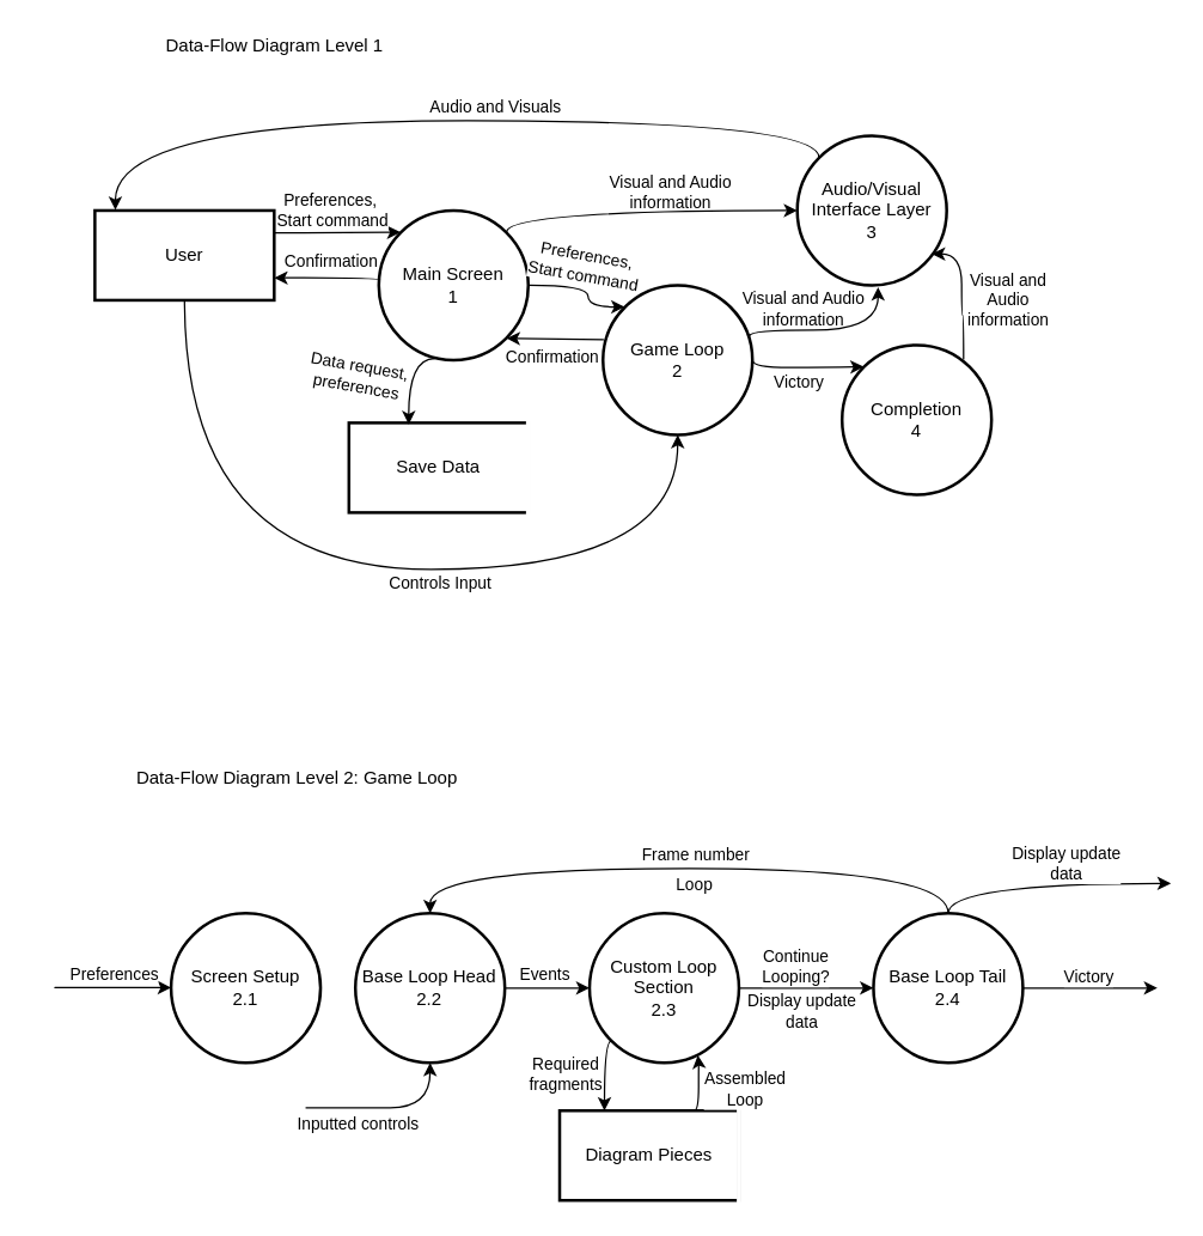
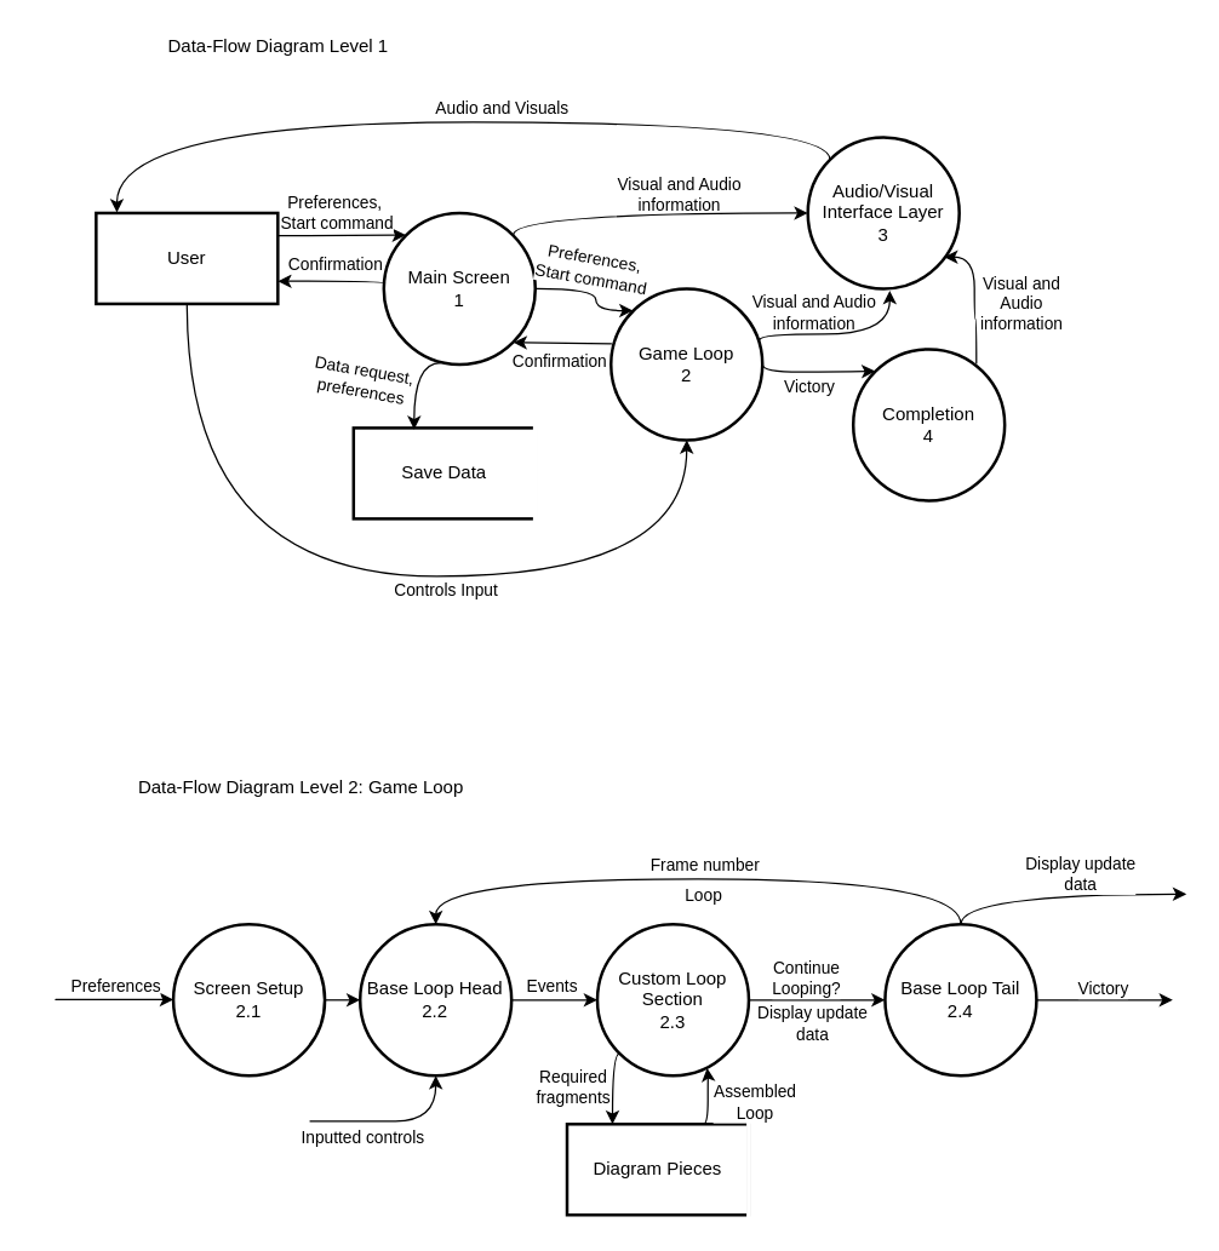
  <mxCell id="0" />
  <mxCell id="1" parent="0" />
  <mxCell id="2" value="Main Screen&lt;br&gt;1" style="strokeWidth=2;html=1;shape=mxgraph.flowchart.start_2;whiteSpace=wrap;" parent="1" vertex="1"><mxGeometry x="253" y="140" width="100" height="100" as="geometry" /></mxCell>
  <mxCell id="3" value="User" style="rounded=0;whiteSpace=wrap;html=1;strokeWidth=2;" parent="1" vertex="1"><mxGeometry x="63" y="140" width="120" height="60" as="geometry" /></mxCell>
  <mxCell id="4" value="Game Loop&lt;br&gt;2" style="strokeWidth=2;html=1;shape=mxgraph.flowchart.start_2;whiteSpace=wrap;" parent="1" vertex="1"><mxGeometry x="403" y="190" width="100" height="100" as="geometry" /></mxCell>
  <mxCell id="5" value="Audio/Visual Interface Layer&lt;br&gt;3" style="strokeWidth=2;html=1;shape=mxgraph.flowchart.start_2;whiteSpace=wrap;" parent="1" vertex="1"><mxGeometry x="533" y="90" width="100" height="100" as="geometry" /></mxCell>
  <mxCell id="6" value="" style="group" parent="1" vertex="1" connectable="0"><mxGeometry x="233" y="280" width="120" height="64" as="geometry" /></mxCell>
  <mxCell id="7" value="Save Data" style="rounded=0;whiteSpace=wrap;html=1;strokeWidth=2;" parent="6" vertex="1"><mxGeometry y="2" width="120" height="60" as="geometry" /></mxCell>
  <mxCell id="8" value="" style="endArrow=none;html=1;strokeWidth=3;strokeColor=#FFFFFF;endSize=7;startSize=10;rounded=0;jumpSize=3;" parent="6" edge="1"><mxGeometry width="50" height="50" relative="1" as="geometry"><mxPoint x="120" y="64" as="sourcePoint" /><mxPoint x="120" as="targetPoint" /></mxGeometry></mxCell>
  <mxCell id="9" value="" style="curved=1;endArrow=classic;html=1;fontSize=6;edgeStyle=orthogonalEdgeStyle;rounded=0;exitX=0.375;exitY=0.989;exitDx=0;exitDy=0;exitPerimeter=0;" parent="1" source="2" edge="1"><mxGeometry width="50" height="50" relative="1" as="geometry"><mxPoint x="573" y="340" as="sourcePoint" /><mxPoint x="273" y="283" as="targetPoint" /><Array as="points"><mxPoint x="273" y="239" /><mxPoint x="273" y="283" /></Array></mxGeometry></mxCell>
  <mxCell id="10" value="Data request, &lt;br&gt;preferences" style="edgeLabel;html=1;align=center;verticalAlign=middle;resizable=0;points=[];rotation=10;" parent="9" vertex="1" connectable="0"><mxGeometry x="0.407" y="4" relative="1" as="geometry"><mxPoint x="-38" y="-14" as="offset" /></mxGeometry></mxCell>
  <mxCell id="11" value="" style="curved=1;endArrow=classic;html=1;fontSize=6;edgeStyle=orthogonalEdgeStyle;rounded=0;exitX=1;exitY=0.25;exitDx=0;exitDy=0;entryX=0.145;entryY=0.145;entryDx=0;entryDy=0;entryPerimeter=0;" parent="1" source="3" target="2" edge="1"><mxGeometry width="50" height="50" relative="1" as="geometry"><mxPoint x="213" y="150" as="sourcePoint" /><mxPoint x="253" y="140" as="targetPoint" /><Array as="points"><mxPoint x="203" y="155" /><mxPoint x="267" y="155" /></Array></mxGeometry></mxCell>
  <mxCell id="12" value="Preferences,&amp;nbsp;&lt;br&gt;Start command" style="edgeLabel;html=1;align=center;verticalAlign=middle;resizable=0;points=[];" parent="11" vertex="1" connectable="0"><mxGeometry x="-0.098" y="-3" relative="1" as="geometry"><mxPoint y="-18" as="offset" /></mxGeometry></mxCell>
  <mxCell id="13" value="" style="curved=1;endArrow=classic;html=1;fontSize=6;edgeStyle=orthogonalEdgeStyle;rounded=0;exitX=0.007;exitY=0.465;exitDx=0;exitDy=0;exitPerimeter=0;entryX=1;entryY=0.75;entryDx=0;entryDy=0;" parent="1" source="2" target="3" edge="1"><mxGeometry width="50" height="50" relative="1" as="geometry"><mxPoint x="293" y="200" as="sourcePoint" /><mxPoint x="333" y="190" as="targetPoint" /><Array as="points"><mxPoint x="254" y="185" /></Array></mxGeometry></mxCell>
  <mxCell id="14" value="Confirmation" style="edgeLabel;html=1;align=center;verticalAlign=middle;resizable=0;points=[];" parent="13" vertex="1" connectable="0"><mxGeometry x="-0.089" relative="1" as="geometry"><mxPoint x="-2" y="-12" as="offset" /></mxGeometry></mxCell>
  <mxCell id="15" value="" style="curved=1;endArrow=classic;html=1;fontSize=6;edgeStyle=orthogonalEdgeStyle;rounded=0;exitX=1;exitY=0.5;exitDx=0;exitDy=0;exitPerimeter=0;entryX=0.145;entryY=0.145;entryDx=0;entryDy=0;entryPerimeter=0;" parent="1" source="2" target="4" edge="1"><mxGeometry width="50" height="50" relative="1" as="geometry"><mxPoint x="293" y="220" as="sourcePoint" /><mxPoint x="333" y="210" as="targetPoint" /><Array as="points"><mxPoint x="393" y="190" /><mxPoint x="393" y="205" /></Array></mxGeometry></mxCell>
  <mxCell id="16" value="Preferences, &lt;br&gt;Start command" style="edgeLabel;html=1;align=center;verticalAlign=middle;resizable=0;points=[];rotation=10;" parent="15" vertex="1" connectable="0"><mxGeometry x="-0.102" y="-4" relative="1" as="geometry"><mxPoint x="3" y="-18" as="offset" /></mxGeometry></mxCell>
  <mxCell id="17" value="" style="curved=1;endArrow=classic;html=1;fontSize=6;edgeStyle=orthogonalEdgeStyle;rounded=0;exitX=0.005;exitY=0.364;exitDx=0;exitDy=0;exitPerimeter=0;entryX=0.855;entryY=0.855;entryDx=0;entryDy=0;entryPerimeter=0;" parent="1" source="4" target="2" edge="1"><mxGeometry width="50" height="50" relative="1" as="geometry"><mxPoint x="323" y="220" as="sourcePoint" /><mxPoint x="363" y="210" as="targetPoint" /><Array as="points"><mxPoint x="394" y="226" /><mxPoint x="339" y="226" /></Array></mxGeometry></mxCell>
  <mxCell id="18" value="Confirmation" style="edgeLabel;html=1;align=center;verticalAlign=middle;resizable=0;points=[];" parent="17" vertex="1" connectable="0"><mxGeometry x="0.225" relative="1" as="geometry"><mxPoint x="5" y="12" as="offset" /></mxGeometry></mxCell>
  <mxCell id="19" value="Base Loop Head&lt;br&gt;2.2" style="strokeWidth=2;html=1;shape=mxgraph.flowchart.start_2;whiteSpace=wrap;" parent="1" vertex="1"><mxGeometry x="237.33" y="610" width="100" height="100" as="geometry" /></mxCell>
  <mxCell id="20" value="" style="curved=1;endArrow=classic;html=1;fontSize=6;edgeStyle=orthogonalEdgeStyle;rounded=0;" parent="1" edge="1"><mxGeometry width="50" height="50" relative="1" as="geometry"><mxPoint x="40" y="659.67" as="sourcePoint" /><mxPoint x="114" y="659.67" as="targetPoint" /><Array as="points"><mxPoint x="20" y="659.67" /><mxPoint x="20" y="659.67" /></Array></mxGeometry></mxCell>
  <mxCell id="21" value="Preferences" style="edgeLabel;html=1;align=center;verticalAlign=middle;resizable=0;points=[];" parent="20" vertex="1" connectable="0"><mxGeometry x="0.184" y="3" relative="1" as="geometry"><mxPoint x="9" y="-6" as="offset" /></mxGeometry></mxCell>
  <mxCell id="22" value="" style="curved=1;endArrow=classic;html=1;fontSize=6;edgeStyle=orthogonalEdgeStyle;rounded=0;exitX=0.981;exitY=0.338;exitDx=0;exitDy=0;exitPerimeter=0;entryX=0.541;entryY=1.013;entryDx=0;entryDy=0;entryPerimeter=0;" parent="1" source="4" target="5" edge="1"><mxGeometry width="50" height="50" relative="1" as="geometry"><mxPoint x="543" y="230" as="sourcePoint" /><mxPoint x="583" y="220" as="targetPoint" /><Array as="points"><mxPoint x="501" y="220" /><mxPoint x="587" y="220" /></Array></mxGeometry></mxCell>
  <mxCell id="23" value="Visual and Audio&lt;br&gt;information" style="edgeLabel;html=1;align=center;verticalAlign=middle;resizable=0;points=[];labelBackgroundColor=none;" parent="22" vertex="1" connectable="0"><mxGeometry x="-0.289" y="-1" relative="1" as="geometry"><mxPoint x="-3" y="-16" as="offset" /></mxGeometry></mxCell>
  <mxCell id="24" value="" style="curved=1;endArrow=classic;html=1;fontSize=6;edgeStyle=orthogonalEdgeStyle;rounded=0;exitX=0.145;exitY=0.145;exitDx=0;exitDy=0;exitPerimeter=0;entryX=0.114;entryY=-0.007;entryDx=0;entryDy=0;entryPerimeter=0;" parent="1" source="5" target="3" edge="1"><mxGeometry width="50" height="50" relative="1" as="geometry"><mxPoint x="443" y="150" as="sourcePoint" /><mxPoint x="193" y="105" as="targetPoint" /><Array as="points"><mxPoint x="547" y="80" /><mxPoint x="77" y="80" /></Array></mxGeometry></mxCell>
  <mxCell id="25" value="Audio and Visuals" style="edgeLabel;html=1;align=center;verticalAlign=middle;resizable=0;points=[];" parent="24" vertex="1" connectable="0"><mxGeometry x="-0.128" y="-1" relative="1" as="geometry"><mxPoint y="-9" as="offset" /></mxGeometry></mxCell>
  <mxCell id="26" value="Screen Setup&lt;br&gt;2.1" style="strokeWidth=2;html=1;shape=mxgraph.flowchart.start_2;whiteSpace=wrap;labelBackgroundColor=none;" parent="1" vertex="1"><mxGeometry x="114" y="610" width="100" height="100" as="geometry" /></mxCell>
+ <mxCell id="27" value="" style="curved=1;endArrow=classic;html=1;fontSize=6;edgeStyle=orthogonalEdgeStyle;rounded=0;exitX=1;exitY=0.5;exitDx=0;exitDy=0;exitPerimeter=0;" parent="1" source="26" target="19" edge="1"><mxGeometry width="50" height="50" relative="1" as="geometry"><mxPoint x="327.33" y="560" as="sourcePoint" /><mxPoint x="367.33" y="550" as="targetPoint" /><Array as="points"><mxPoint x="257.33" y="660" /><mxPoint x="257.33" y="660" /></Array></mxGeometry></mxCell>
  <mxCell id="28" value="Base Loop Tail&lt;br&gt;2.4" style="strokeWidth=2;html=1;shape=mxgraph.flowchart.start_2;whiteSpace=wrap;labelBackgroundColor=none;" parent="1" vertex="1"><mxGeometry x="584" y="610" width="100" height="100" as="geometry" /></mxCell>
  <mxCell id="29" value="Custom Loop Section&lt;br&gt;2.3" style="strokeWidth=2;html=1;shape=mxgraph.flowchart.start_2;whiteSpace=wrap;labelBackgroundColor=none;" parent="1" vertex="1"><mxGeometry x="394" y="610" width="100" height="100" as="geometry" /></mxCell>
  <mxCell id="30" value="" style="curved=1;endArrow=classic;html=1;fontSize=6;edgeStyle=orthogonalEdgeStyle;rounded=0;exitX=0.5;exitY=0;exitDx=0;exitDy=0;exitPerimeter=0;entryX=0.5;entryY=0;entryDx=0;entryDy=0;entryPerimeter=0;" parent="1" source="28" target="19" edge="1"><mxGeometry width="50" height="50" relative="1" as="geometry"><mxPoint x="434" y="570" as="sourcePoint" /><mxPoint x="474" y="560" as="targetPoint" /><Array as="points"><mxPoint x="634" y="580" /><mxPoint x="287" y="580" /></Array></mxGeometry></mxCell>
  <mxCell id="31" value="Loop" style="edgeLabel;html=1;align=center;verticalAlign=middle;resizable=0;points=[];" parent="30" vertex="1" connectable="0"><mxGeometry x="0.13" y="-1" relative="1" as="geometry"><mxPoint x="29" y="11" as="offset" /></mxGeometry></mxCell>
  <mxCell id="32" value="Frame number" style="edgeLabel;html=1;align=center;verticalAlign=middle;resizable=0;points=[];" parent="30" vertex="1" connectable="0"><mxGeometry x="0.11" y="-1" relative="1" as="geometry"><mxPoint x="26" y="-9" as="offset" /></mxGeometry></mxCell>
  <mxCell id="33" value="" style="curved=1;endArrow=classic;html=1;fontSize=6;edgeStyle=orthogonalEdgeStyle;rounded=0;exitX=1;exitY=0.5;exitDx=0;exitDy=0;exitPerimeter=0;" parent="1" source="28" edge="1"><mxGeometry width="50" height="50" relative="1" as="geometry"><mxPoint x="734" y="630" as="sourcePoint" /><mxPoint x="774" y="660" as="targetPoint" /><Array as="points"><mxPoint x="724" y="660" /></Array></mxGeometry></mxCell>
  <mxCell id="34" value="Victory" style="edgeLabel;html=1;align=center;verticalAlign=middle;resizable=0;points=[];" parent="33" vertex="1" connectable="0"><mxGeometry x="-0.226" relative="1" as="geometry"><mxPoint x="8" y="-8" as="offset" /></mxGeometry></mxCell>
  <mxCell id="35" value="" style="curved=1;endArrow=classic;html=1;fontSize=6;edgeStyle=orthogonalEdgeStyle;rounded=0;exitX=1;exitY=0.5;exitDx=0;exitDy=0;exitPerimeter=0;entryX=0;entryY=0.5;entryDx=0;entryDy=0;entryPerimeter=0;" parent="1" source="19" target="29" edge="1"><mxGeometry width="50" height="50" relative="1" as="geometry"><mxPoint x="464" y="570" as="sourcePoint" /><mxPoint x="504" y="560" as="targetPoint" /><Array as="points"><mxPoint x="364" y="660" /><mxPoint x="364" y="660" /></Array></mxGeometry></mxCell>
  <mxCell id="36" value="Events" style="edgeLabel;html=1;align=center;verticalAlign=middle;resizable=0;points=[];" parent="35" vertex="1" connectable="0"><mxGeometry x="-0.353" relative="1" as="geometry"><mxPoint x="8" y="-10" as="offset" /></mxGeometry></mxCell>
  <mxCell id="37" value="" style="curved=1;endArrow=classic;html=1;fontSize=6;edgeStyle=orthogonalEdgeStyle;rounded=0;exitX=1;exitY=0.5;exitDx=0;exitDy=0;exitPerimeter=0;entryX=0;entryY=0.5;entryDx=0;entryDy=0;entryPerimeter=0;" parent="1" source="29" target="28" edge="1"><mxGeometry width="50" height="50" relative="1" as="geometry"><mxPoint x="474" y="640" as="sourcePoint" /><mxPoint x="514" y="630" as="targetPoint" /><Array as="points"><mxPoint x="554" y="660" /><mxPoint x="554" y="660" /></Array></mxGeometry></mxCell>
  <mxCell id="38" value="Continue &lt;br&gt;Looping?" style="edgeLabel;html=1;align=center;verticalAlign=middle;resizable=0;points=[];" parent="37" vertex="1" connectable="0"><mxGeometry x="-0.282" relative="1" as="geometry"><mxPoint x="5" y="-15" as="offset" /></mxGeometry></mxCell>
  <mxCell id="39" value="Display update&lt;br&gt;data" style="edgeLabel;html=1;align=center;verticalAlign=middle;resizable=0;points=[];" parent="37" vertex="1" connectable="0"><mxGeometry x="-0.246" relative="1" as="geometry"><mxPoint x="7" y="15" as="offset" /></mxGeometry></mxCell>
  <mxCell id="40" value="" style="curved=1;endArrow=classic;html=1;fontSize=6;edgeStyle=orthogonalEdgeStyle;rounded=0;entryX=0.5;entryY=1;entryDx=0;entryDy=0;entryPerimeter=0;" parent="1" target="19" edge="1"><mxGeometry width="50" height="50" relative="1" as="geometry"><mxPoint x="204" y="740" as="sourcePoint" /><mxPoint x="254" y="740" as="targetPoint" /><Array as="points"><mxPoint x="234" y="740" /><mxPoint x="287" y="740" /></Array></mxGeometry></mxCell>
  <mxCell id="41" value="Inputted controls" style="edgeLabel;html=1;align=center;verticalAlign=middle;resizable=0;points=[];" parent="40" vertex="1" connectable="0"><mxGeometry x="-0.898" relative="1" as="geometry"><mxPoint x="28" y="10" as="offset" /></mxGeometry></mxCell>
  <mxCell id="42" value="" style="group;labelBackgroundColor=none;" parent="1" vertex="1" connectable="0"><mxGeometry x="374" y="740" width="120" height="64" as="geometry" /></mxCell>
  <mxCell id="43" value="Diagram Pieces" style="rounded=0;whiteSpace=wrap;html=1;strokeWidth=2;labelBackgroundColor=none;" parent="42" vertex="1"><mxGeometry y="2" width="120" height="60" as="geometry" /></mxCell>
  <mxCell id="44" value="" style="endArrow=none;html=1;strokeWidth=3;strokeColor=#FFFFFF;endSize=7;startSize=10;rounded=0;jumpSize=3;" parent="42" edge="1"><mxGeometry width="50" height="50" relative="1" as="geometry"><mxPoint x="120" y="64" as="sourcePoint" /><mxPoint x="120" as="targetPoint" /></mxGeometry></mxCell>
  <mxCell id="45" value="" style="curved=1;endArrow=classic;html=1;fontSize=6;edgeStyle=orthogonalEdgeStyle;rounded=0;exitX=0.145;exitY=0.855;exitDx=0;exitDy=0;exitPerimeter=0;entryX=0.25;entryY=0;entryDx=0;entryDy=0;" parent="1" source="29" target="43" edge="1"><mxGeometry width="50" height="50" relative="1" as="geometry"><mxPoint x="334" y="730" as="sourcePoint" /><mxPoint x="374" y="720" as="targetPoint" /><Array as="points"><mxPoint x="404" y="695" /></Array></mxGeometry></mxCell>
  <mxCell id="46" value="Required&lt;br&gt;fragments" style="edgeLabel;html=1;align=center;verticalAlign=middle;resizable=0;points=[];" parent="45" vertex="1" connectable="0"><mxGeometry x="-0.156" y="1" relative="1" as="geometry"><mxPoint x="-28" y="4" as="offset" /></mxGeometry></mxCell>
  <mxCell id="47" value="" style="curved=1;endArrow=classic;html=1;fontSize=6;edgeStyle=orthogonalEdgeStyle;rounded=0;exitX=0.75;exitY=0;exitDx=0;exitDy=0;entryX=0.725;entryY=0.949;entryDx=0;entryDy=0;entryPerimeter=0;" parent="1" source="43" target="29" edge="1"><mxGeometry width="50" height="50" relative="1" as="geometry"><mxPoint x="334" y="720" as="sourcePoint" /><mxPoint x="374" y="710" as="targetPoint" /><Array as="points"><mxPoint x="467" y="742" /><mxPoint x="467" y="710" /><mxPoint x="467" y="710" /></Array></mxGeometry></mxCell>
  <mxCell id="48" value="Assembled&lt;br&gt;Loop" style="edgeLabel;html=1;align=center;verticalAlign=middle;resizable=0;points=[];" parent="47" vertex="1" connectable="0"><mxGeometry x="0.231" y="-1" relative="1" as="geometry"><mxPoint x="29" y="7" as="offset" /></mxGeometry></mxCell>
  <mxCell id="49" value="Completion&lt;br&gt;4" style="strokeWidth=2;html=1;shape=mxgraph.flowchart.start_2;whiteSpace=wrap;labelBackgroundColor=none;" parent="1" vertex="1"><mxGeometry x="563" y="230" width="100" height="100" as="geometry" /></mxCell>
  <mxCell id="50" value="" style="curved=1;endArrow=classic;html=1;fontSize=6;edgeStyle=orthogonalEdgeStyle;rounded=0;entryX=0.145;entryY=0.145;entryDx=0;entryDy=0;entryPerimeter=0;exitX=1;exitY=0.5;exitDx=0;exitDy=0;exitPerimeter=0;" parent="1" source="4" target="49" edge="1"><mxGeometry width="50" height="50" relative="1" as="geometry"><mxPoint x="663" y="230" as="sourcePoint" /><mxPoint x="403" y="240" as="targetPoint" /><Array as="points"><mxPoint x="503" y="245" /><mxPoint x="553" y="245" /></Array></mxGeometry></mxCell>
  <mxCell id="51" value="Victory" style="edgeLabel;html=1;align=center;verticalAlign=middle;resizable=0;points=[];" parent="50" vertex="1" connectable="0"><mxGeometry x="-0.035" y="-1" relative="1" as="geometry"><mxPoint x="-3" y="8" as="offset" /></mxGeometry></mxCell>
  <mxCell id="52" value="" style="curved=1;endArrow=classic;html=1;fontSize=6;edgeStyle=orthogonalEdgeStyle;rounded=0;exitX=0.813;exitY=0.097;exitDx=0;exitDy=0;exitPerimeter=0;" parent="1" source="49" edge="1"><mxGeometry width="50" height="50" relative="1" as="geometry"><mxPoint x="363" y="250" as="sourcePoint" /><mxPoint x="623" y="169" as="targetPoint" /><Array as="points"><mxPoint x="644" y="210" /><mxPoint x="643" y="210" /><mxPoint x="643" y="169" /></Array></mxGeometry></mxCell>
  <mxCell id="53" value="Visual and &lt;br&gt;Audio&lt;br&gt;information" style="edgeLabel;html=1;align=center;verticalAlign=middle;resizable=0;points=[];labelBackgroundColor=none;" parent="1" vertex="1" connectable="0"><mxGeometry x="673.003" y="199.997" as="geometry" /></mxCell>
  <mxCell id="54" value="" style="curved=1;endArrow=classic;html=1;fontSize=6;edgeStyle=orthogonalEdgeStyle;rounded=0;exitX=0.5;exitY=1;exitDx=0;exitDy=0;" parent="1" source="3" edge="1"><mxGeometry width="50" height="50" relative="1" as="geometry"><mxPoint x="123" y="140" as="sourcePoint" /><mxPoint x="453" y="290" as="targetPoint" /><Array as="points"><mxPoint x="123" y="380" /><mxPoint x="453" y="380" /></Array></mxGeometry></mxCell>
  <mxCell id="55" value="Controls Input" style="edgeLabel;html=1;align=center;verticalAlign=middle;resizable=0;points=[];rotation=0;labelBackgroundColor=none;" parent="54" vertex="1" connectable="0"><mxGeometry x="-0.071" y="1" relative="1" as="geometry"><mxPoint x="71" y="9" as="offset" /></mxGeometry></mxCell>
  <mxCell id="56" value="" style="curved=1;endArrow=classic;html=1;fontSize=6;edgeStyle=orthogonalEdgeStyle;rounded=0;exitX=0.855;exitY=0.145;exitDx=0;exitDy=0;exitPerimeter=0;entryX=0;entryY=0.5;entryDx=0;entryDy=0;entryPerimeter=0;" parent="1" source="2" target="5" edge="1"><mxGeometry width="50" height="50" relative="1" as="geometry"><mxPoint x="393" y="210" as="sourcePoint" /><mxPoint x="433" y="200" as="targetPoint" /><Array as="points"><mxPoint x="338" y="140" /></Array></mxGeometry></mxCell>
  <mxCell id="57" value="Visual and Audio&lt;br&gt;information" style="edgeLabel;html=1;align=center;verticalAlign=middle;resizable=0;points=[];labelBackgroundColor=none;" parent="1" vertex="1" connectable="0"><mxGeometry x="447" y="127.997" as="geometry" /></mxCell>
  <mxCell id="58" value="Data-Flow Diagram Level 1" style="text;html=1;align=center;verticalAlign=middle;resizable=0;points=[];autosize=1;strokeColor=none;fillColor=none;" parent="1" vertex="1"><mxGeometry x="103" y="20" width="160" height="20" as="geometry" /></mxCell>
  <mxCell id="59" value="Data-Flow Diagram Level 2: Game Loop" style="text;html=1;align=center;verticalAlign=middle;resizable=0;points=[];autosize=1;strokeColor=none;fillColor=none;" parent="1" vertex="1"><mxGeometry x="83" y="510" width="230" height="20" as="geometry" /></mxCell>
  <mxCell id="60" value="" style="curved=1;endArrow=classic;html=1;fontSize=6;edgeStyle=orthogonalEdgeStyle;rounded=0;exitX=0.5;exitY=0;exitDx=0;exitDy=0;exitPerimeter=0;" parent="1" source="28" edge="1"><mxGeometry width="50" height="50" relative="1" as="geometry"><mxPoint x="603" y="570" as="sourcePoint" /><mxPoint x="783" y="590" as="targetPoint" /><Array as="points"><mxPoint x="634" y="590" /></Array></mxGeometry></mxCell>
  <mxCell id="61" value="Display update &lt;br&gt;data" style="edgeLabel;html=1;align=center;verticalAlign=middle;resizable=0;points=[];" parent="1" vertex="1" connectable="0"><mxGeometry x="712.997" y="576" as="geometry" /></mxCell>
